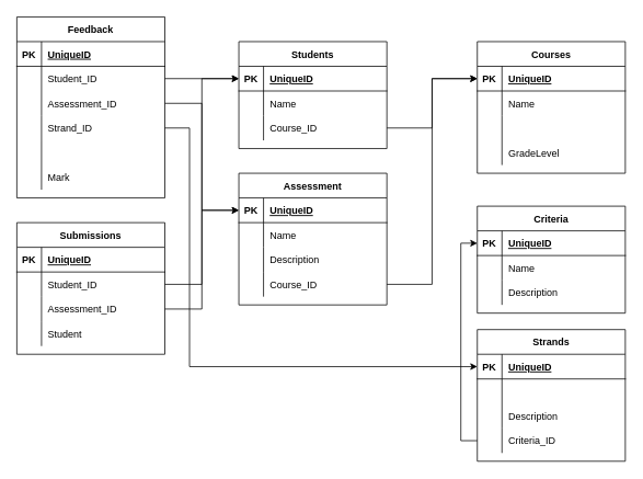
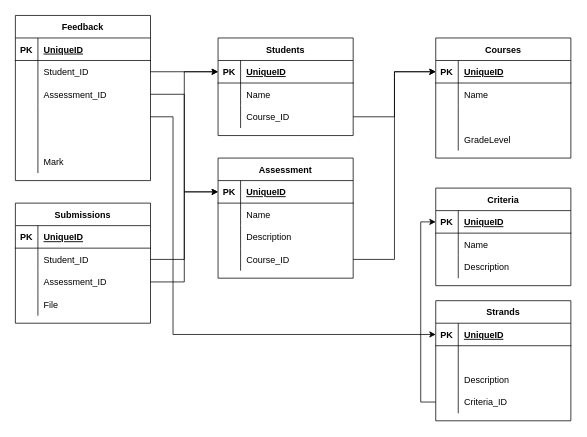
  <mxCell id="0" />
  <mxCell id="1" parent="0" />
  <mxCell id="2" value="Students" style="shape=table;startSize=30;container=1;collapsible=1;childLayout=tableLayout;fixedRows=1;rowLines=0;fontStyle=1;align=center;resizeLast=1;" vertex="1" parent="1"><mxGeometry x="290" y="50" width="180" height="130" as="geometry" /></mxCell>
  <mxCell id="3" value="" style="shape=partialRectangle;collapsible=0;dropTarget=0;pointerEvents=0;fillColor=none;top=0;left=0;bottom=1;right=0;points=[[0,0.5],[1,0.5]];portConstraint=eastwest;" vertex="1" parent="2"><mxGeometry y="30" width="180" height="30" as="geometry" /></mxCell>
  <mxCell id="4" value="PK" style="shape=partialRectangle;connectable=0;fillColor=none;top=0;left=0;bottom=0;right=0;fontStyle=1;overflow=hidden;" vertex="1" parent="3"><mxGeometry width="30" height="30" as="geometry" /></mxCell>
  <mxCell id="5" value="UniqueID" style="shape=partialRectangle;connectable=0;fillColor=none;top=0;left=0;bottom=0;right=0;align=left;spacingLeft=6;fontStyle=5;overflow=hidden;" vertex="1" parent="3"><mxGeometry x="30" width="150" height="30" as="geometry" /></mxCell>
  <mxCell id="6" value="" style="shape=partialRectangle;collapsible=0;dropTarget=0;pointerEvents=0;fillColor=none;top=0;left=0;bottom=0;right=0;points=[[0,0.5],[1,0.5]];portConstraint=eastwest;" vertex="1" parent="2"><mxGeometry y="60" width="180" height="30" as="geometry" /></mxCell>
  <mxCell id="7" value="" style="shape=partialRectangle;connectable=0;fillColor=none;top=0;left=0;bottom=0;right=0;editable=1;overflow=hidden;" vertex="1" parent="6"><mxGeometry width="30" height="30" as="geometry" /></mxCell>
  <mxCell id="8" value="Name" style="shape=partialRectangle;connectable=0;fillColor=none;top=0;left=0;bottom=0;right=0;align=left;spacingLeft=6;overflow=hidden;" vertex="1" parent="6"><mxGeometry x="30" width="150" height="30" as="geometry" /></mxCell>
  <mxCell id="9" value="" style="shape=partialRectangle;collapsible=0;dropTarget=0;pointerEvents=0;fillColor=none;top=0;left=0;bottom=0;right=0;points=[[0,0.5],[1,0.5]];portConstraint=eastwest;" vertex="1" parent="2"><mxGeometry y="90" width="180" height="30" as="geometry" /></mxCell>
  <mxCell id="10" value="" style="shape=partialRectangle;connectable=0;fillColor=none;top=0;left=0;bottom=0;right=0;editable=1;overflow=hidden;" vertex="1" parent="9"><mxGeometry width="30" height="30" as="geometry" /></mxCell>
  <mxCell id="11" value="Course_ID" style="shape=partialRectangle;connectable=0;fillColor=none;top=0;left=0;bottom=0;right=0;align=left;spacingLeft=6;overflow=hidden;" vertex="1" parent="9"><mxGeometry x="30" width="150" height="30" as="geometry" /></mxCell>
  <mxCell id="12" value="Assessment" style="shape=table;startSize=30;container=1;collapsible=1;childLayout=tableLayout;fixedRows=1;rowLines=0;fontStyle=1;align=center;resizeLast=1;" vertex="1" parent="1"><mxGeometry x="290" y="210" width="180" height="160" as="geometry" /></mxCell>
  <mxCell id="13" value="" style="shape=partialRectangle;collapsible=0;dropTarget=0;pointerEvents=0;fillColor=none;top=0;left=0;bottom=1;right=0;points=[[0,0.5],[1,0.5]];portConstraint=eastwest;" vertex="1" parent="12"><mxGeometry y="30" width="180" height="30" as="geometry" /></mxCell>
  <mxCell id="14" value="PK" style="shape=partialRectangle;connectable=0;fillColor=none;top=0;left=0;bottom=0;right=0;fontStyle=1;overflow=hidden;" vertex="1" parent="13"><mxGeometry width="30" height="30" as="geometry" /></mxCell>
  <mxCell id="15" value="UniqueID" style="shape=partialRectangle;connectable=0;fillColor=none;top=0;left=0;bottom=0;right=0;align=left;spacingLeft=6;fontStyle=5;overflow=hidden;" vertex="1" parent="13"><mxGeometry x="30" width="150" height="30" as="geometry" /></mxCell>
  <mxCell id="16" value="" style="shape=partialRectangle;collapsible=0;dropTarget=0;pointerEvents=0;fillColor=none;top=0;left=0;bottom=0;right=0;points=[[0,0.5],[1,0.5]];portConstraint=eastwest;" vertex="1" parent="12"><mxGeometry y="60" width="180" height="30" as="geometry" /></mxCell>
  <mxCell id="17" value="" style="shape=partialRectangle;connectable=0;fillColor=none;top=0;left=0;bottom=0;right=0;editable=1;overflow=hidden;" vertex="1" parent="16"><mxGeometry width="30" height="30" as="geometry" /></mxCell>
  <mxCell id="18" value="Name" style="shape=partialRectangle;connectable=0;fillColor=none;top=0;left=0;bottom=0;right=0;align=left;spacingLeft=6;overflow=hidden;" vertex="1" parent="16"><mxGeometry x="30" width="150" height="30" as="geometry" /></mxCell>
  <mxCell id="19" value="" style="shape=partialRectangle;collapsible=0;dropTarget=0;pointerEvents=0;fillColor=none;top=0;left=0;bottom=0;right=0;points=[[0,0.5],[1,0.5]];portConstraint=eastwest;" vertex="1" parent="12"><mxGeometry y="90" width="180" height="30" as="geometry" /></mxCell>
  <mxCell id="20" value="" style="shape=partialRectangle;connectable=0;fillColor=none;top=0;left=0;bottom=0;right=0;editable=1;overflow=hidden;" vertex="1" parent="19"><mxGeometry width="30" height="30" as="geometry" /></mxCell>
  <mxCell id="21" value="Description" style="shape=partialRectangle;connectable=0;fillColor=none;top=0;left=0;bottom=0;right=0;align=left;spacingLeft=6;overflow=hidden;" vertex="1" parent="19"><mxGeometry x="30" width="150" height="30" as="geometry" /></mxCell>
  <mxCell id="22" value="" style="shape=partialRectangle;collapsible=0;dropTarget=0;pointerEvents=0;fillColor=none;top=0;left=0;bottom=0;right=0;points=[[0,0.5],[1,0.5]];portConstraint=eastwest;" vertex="1" parent="12"><mxGeometry y="120" width="180" height="30" as="geometry" /></mxCell>
  <mxCell id="23" value="" style="shape=partialRectangle;connectable=0;fillColor=none;top=0;left=0;bottom=0;right=0;editable=1;overflow=hidden;" vertex="1" parent="22"><mxGeometry width="30" height="30" as="geometry" /></mxCell>
  <mxCell id="24" value="Course_ID" style="shape=partialRectangle;connectable=0;fillColor=none;top=0;left=0;bottom=0;right=0;align=left;spacingLeft=6;overflow=hidden;" vertex="1" parent="22"><mxGeometry x="30" width="150" height="30" as="geometry" /></mxCell>
  <mxCell id="25" value="Courses" style="shape=table;startSize=30;container=1;collapsible=1;childLayout=tableLayout;fixedRows=1;rowLines=0;fontStyle=1;align=center;resizeLast=1;" vertex="1" parent="1"><mxGeometry x="580" y="50" width="180" height="160" as="geometry" /></mxCell>
  <mxCell id="26" value="" style="shape=partialRectangle;collapsible=0;dropTarget=0;pointerEvents=0;fillColor=none;top=0;left=0;bottom=1;right=0;points=[[0,0.5],[1,0.5]];portConstraint=eastwest;" vertex="1" parent="25"><mxGeometry y="30" width="180" height="30" as="geometry" /></mxCell>
  <mxCell id="27" value="PK" style="shape=partialRectangle;connectable=0;fillColor=none;top=0;left=0;bottom=0;right=0;fontStyle=1;overflow=hidden;" vertex="1" parent="26"><mxGeometry width="30" height="30" as="geometry" /></mxCell>
  <mxCell id="28" value="UniqueID" style="shape=partialRectangle;connectable=0;fillColor=none;top=0;left=0;bottom=0;right=0;align=left;spacingLeft=6;fontStyle=5;overflow=hidden;" vertex="1" parent="26"><mxGeometry x="30" width="150" height="30" as="geometry" /></mxCell>
  <mxCell id="29" value="" style="shape=partialRectangle;collapsible=0;dropTarget=0;pointerEvents=0;fillColor=none;top=0;left=0;bottom=0;right=0;points=[[0,0.5],[1,0.5]];portConstraint=eastwest;" vertex="1" parent="25"><mxGeometry y="60" width="180" height="30" as="geometry" /></mxCell>
  <mxCell id="30" value="" style="shape=partialRectangle;connectable=0;fillColor=none;top=0;left=0;bottom=0;right=0;editable=1;overflow=hidden;" vertex="1" parent="29"><mxGeometry width="30" height="30" as="geometry" /></mxCell>
  <mxCell id="31" value="Name" style="shape=partialRectangle;connectable=0;fillColor=none;top=0;left=0;bottom=0;right=0;align=left;spacingLeft=6;overflow=hidden;" vertex="1" parent="29"><mxGeometry x="30" width="150" height="30" as="geometry" /></mxCell>
  <mxCell id="32" value="" style="shape=partialRectangle;collapsible=0;dropTarget=0;pointerEvents=0;fillColor=none;top=0;left=0;bottom=0;right=0;points=[[0,0.5],[1,0.5]];portConstraint=eastwest;" vertex="1" parent="25"><mxGeometry y="90" width="180" height="30" as="geometry" /></mxCell>
  <mxCell id="33" value="" style="shape=partialRectangle;connectable=0;fillColor=none;top=0;left=0;bottom=0;right=0;editable=1;overflow=hidden;" vertex="1" parent="32"><mxGeometry width="30" height="30" as="geometry" /></mxCell>
  <mxCell id="34" value="" style="shape=partialRectangle;collapsible=0;dropTarget=0;pointerEvents=0;fillColor=none;top=0;left=0;bottom=0;right=0;points=[[0,0.5],[1,0.5]];portConstraint=eastwest;" vertex="1" parent="25"><mxGeometry y="120" width="180" height="30" as="geometry" /></mxCell>
  <mxCell id="35" value="" style="shape=partialRectangle;connectable=0;fillColor=none;top=0;left=0;bottom=0;right=0;editable=1;overflow=hidden;" vertex="1" parent="34"><mxGeometry width="30" height="30" as="geometry" /></mxCell>
  <mxCell id="36" value="GradeLevel" style="shape=partialRectangle;connectable=0;fillColor=none;top=0;left=0;bottom=0;right=0;align=left;spacingLeft=6;overflow=hidden;" vertex="1" parent="34"><mxGeometry x="30" width="150" height="30" as="geometry" /></mxCell>
  <mxCell id="37" style="edgeStyle=orthogonalEdgeStyle;rounded=0;orthogonalLoop=1;jettySize=auto;html=1;" edge="1" parent="1" source="9" target="26"><mxGeometry relative="1" as="geometry" /></mxCell>
  <mxCell id="38" style="edgeStyle=orthogonalEdgeStyle;rounded=0;orthogonalLoop=1;jettySize=auto;html=1;" edge="1" parent="1" source="22" target="26"><mxGeometry relative="1" as="geometry" /></mxCell>
  <mxCell id="39" value="Feedback" style="shape=table;startSize=30;container=1;collapsible=1;childLayout=tableLayout;fixedRows=1;rowLines=0;fontStyle=1;align=center;resizeLast=1;" vertex="1" parent="1"><mxGeometry x="20" y="20" width="180" height="220" as="geometry" /></mxCell>
  <mxCell id="40" value="" style="shape=partialRectangle;collapsible=0;dropTarget=0;pointerEvents=0;fillColor=none;top=0;left=0;bottom=1;right=0;points=[[0,0.5],[1,0.5]];portConstraint=eastwest;" vertex="1" parent="39"><mxGeometry y="30" width="180" height="30" as="geometry" /></mxCell>
  <mxCell id="41" value="PK" style="shape=partialRectangle;connectable=0;fillColor=none;top=0;left=0;bottom=0;right=0;fontStyle=1;overflow=hidden;" vertex="1" parent="40"><mxGeometry width="30" height="30" as="geometry" /></mxCell>
  <mxCell id="42" value="UniqueID" style="shape=partialRectangle;connectable=0;fillColor=none;top=0;left=0;bottom=0;right=0;align=left;spacingLeft=6;fontStyle=5;overflow=hidden;" vertex="1" parent="40"><mxGeometry x="30" width="150" height="30" as="geometry" /></mxCell>
  <mxCell id="43" value="" style="shape=partialRectangle;collapsible=0;dropTarget=0;pointerEvents=0;fillColor=none;top=0;left=0;bottom=0;right=0;points=[[0,0.5],[1,0.5]];portConstraint=eastwest;" vertex="1" parent="39"><mxGeometry y="60" width="180" height="30" as="geometry" /></mxCell>
  <mxCell id="44" value="" style="shape=partialRectangle;connectable=0;fillColor=none;top=0;left=0;bottom=0;right=0;editable=1;overflow=hidden;" vertex="1" parent="43"><mxGeometry width="30" height="30" as="geometry" /></mxCell>
  <mxCell id="45" value="Student_ID" style="shape=partialRectangle;connectable=0;fillColor=none;top=0;left=0;bottom=0;right=0;align=left;spacingLeft=6;overflow=hidden;" vertex="1" parent="43"><mxGeometry x="30" width="150" height="30" as="geometry" /></mxCell>
  <mxCell id="46" value="" style="shape=partialRectangle;collapsible=0;dropTarget=0;pointerEvents=0;fillColor=none;top=0;left=0;bottom=0;right=0;points=[[0,0.5],[1,0.5]];portConstraint=eastwest;" vertex="1" parent="39"><mxGeometry y="90" width="180" height="30" as="geometry" /></mxCell>
  <mxCell id="47" value="" style="shape=partialRectangle;connectable=0;fillColor=none;top=0;left=0;bottom=0;right=0;editable=1;overflow=hidden;" vertex="1" parent="46"><mxGeometry width="30" height="30" as="geometry" /></mxCell>
  <mxCell id="48" value="Assessment_ID" style="shape=partialRectangle;connectable=0;fillColor=none;top=0;left=0;bottom=0;right=0;align=left;spacingLeft=6;overflow=hidden;" vertex="1" parent="46"><mxGeometry x="30" width="150" height="30" as="geometry" /></mxCell>
  <mxCell id="49" value="" style="shape=partialRectangle;collapsible=0;dropTarget=0;pointerEvents=0;fillColor=none;top=0;left=0;bottom=0;right=0;points=[[0,0.5],[1,0.5]];portConstraint=eastwest;" vertex="1" parent="39"><mxGeometry y="120" width="180" height="30" as="geometry" /></mxCell>
  <mxCell id="50" value="" style="shape=partialRectangle;connectable=0;fillColor=none;top=0;left=0;bottom=0;right=0;editable=1;overflow=hidden;" vertex="1" parent="49"><mxGeometry width="30" height="30" as="geometry" /></mxCell>
- <mxCell id="51" value="Strand_ID" style="shape=partialRectangle;connectable=0;fillColor=none;top=0;left=0;bottom=0;right=0;align=left;spacingLeft=6;overflow=hidden;" vertex="1" parent="49"><mxGeometry x="30" width="150" height="30" as="geometry" /></mxCell>
  <mxCell id="52" value="" style="shape=partialRectangle;collapsible=0;dropTarget=0;pointerEvents=0;fillColor=none;top=0;left=0;bottom=0;right=0;points=[[0,0.5],[1,0.5]];portConstraint=eastwest;" vertex="1" parent="39"><mxGeometry y="150" width="180" height="30" as="geometry" /></mxCell>
  <mxCell id="53" value="" style="shape=partialRectangle;connectable=0;fillColor=none;top=0;left=0;bottom=0;right=0;editable=1;overflow=hidden;" vertex="1" parent="52"><mxGeometry width="30" height="30" as="geometry" /></mxCell>
  <mxCell id="54" value="" style="shape=partialRectangle;collapsible=0;dropTarget=0;pointerEvents=0;fillColor=none;top=0;left=0;bottom=0;right=0;points=[[0,0.5],[1,0.5]];portConstraint=eastwest;" vertex="1" parent="39"><mxGeometry y="180" width="180" height="30" as="geometry" /></mxCell>
  <mxCell id="55" value="" style="shape=partialRectangle;connectable=0;fillColor=none;top=0;left=0;bottom=0;right=0;editable=1;overflow=hidden;" vertex="1" parent="54"><mxGeometry width="30" height="30" as="geometry" /></mxCell>
  <mxCell id="56" value="Mark" style="shape=partialRectangle;connectable=0;fillColor=none;top=0;left=0;bottom=0;right=0;align=left;spacingLeft=6;overflow=hidden;" vertex="1" parent="54"><mxGeometry x="30" width="150" height="30" as="geometry" /></mxCell>
  <mxCell id="57" style="edgeStyle=orthogonalEdgeStyle;rounded=0;orthogonalLoop=1;jettySize=auto;html=1;" edge="1" parent="1" source="43" target="3"><mxGeometry relative="1" as="geometry" /></mxCell>
  <mxCell id="58" style="edgeStyle=orthogonalEdgeStyle;rounded=0;orthogonalLoop=1;jettySize=auto;html=1;" edge="1" parent="1" source="46" target="13"><mxGeometry relative="1" as="geometry" /></mxCell>
  <mxCell id="59" value="Criteria" style="shape=table;startSize=30;container=1;collapsible=1;childLayout=tableLayout;fixedRows=1;rowLines=0;fontStyle=1;align=center;resizeLast=1;" vertex="1" parent="1"><mxGeometry x="580" y="250" width="180" height="130" as="geometry" /></mxCell>
  <mxCell id="60" value="" style="shape=partialRectangle;collapsible=0;dropTarget=0;pointerEvents=0;fillColor=none;top=0;left=0;bottom=1;right=0;points=[[0,0.5],[1,0.5]];portConstraint=eastwest;" vertex="1" parent="59"><mxGeometry y="30" width="180" height="30" as="geometry" /></mxCell>
  <mxCell id="61" value="PK" style="shape=partialRectangle;connectable=0;fillColor=none;top=0;left=0;bottom=0;right=0;fontStyle=1;overflow=hidden;" vertex="1" parent="60"><mxGeometry width="30" height="30" as="geometry" /></mxCell>
  <mxCell id="62" value="UniqueID" style="shape=partialRectangle;connectable=0;fillColor=none;top=0;left=0;bottom=0;right=0;align=left;spacingLeft=6;fontStyle=5;overflow=hidden;" vertex="1" parent="60"><mxGeometry x="30" width="150" height="30" as="geometry" /></mxCell>
  <mxCell id="63" value="" style="shape=partialRectangle;collapsible=0;dropTarget=0;pointerEvents=0;fillColor=none;top=0;left=0;bottom=0;right=0;points=[[0,0.5],[1,0.5]];portConstraint=eastwest;" vertex="1" parent="59"><mxGeometry y="60" width="180" height="30" as="geometry" /></mxCell>
  <mxCell id="64" value="" style="shape=partialRectangle;connectable=0;fillColor=none;top=0;left=0;bottom=0;right=0;editable=1;overflow=hidden;" vertex="1" parent="63"><mxGeometry width="30" height="30" as="geometry" /></mxCell>
  <mxCell id="65" value="Name" style="shape=partialRectangle;connectable=0;fillColor=none;top=0;left=0;bottom=0;right=0;align=left;spacingLeft=6;overflow=hidden;" vertex="1" parent="63"><mxGeometry x="30" width="150" height="30" as="geometry" /></mxCell>
  <mxCell id="66" value="" style="shape=partialRectangle;collapsible=0;dropTarget=0;pointerEvents=0;fillColor=none;top=0;left=0;bottom=0;right=0;points=[[0,0.5],[1,0.5]];portConstraint=eastwest;" vertex="1" parent="59"><mxGeometry y="90" width="180" height="30" as="geometry" /></mxCell>
  <mxCell id="67" value="" style="shape=partialRectangle;connectable=0;fillColor=none;top=0;left=0;bottom=0;right=0;editable=1;overflow=hidden;" vertex="1" parent="66"><mxGeometry width="30" height="30" as="geometry" /></mxCell>
  <mxCell id="68" value="Description" style="shape=partialRectangle;connectable=0;fillColor=none;top=0;left=0;bottom=0;right=0;align=left;spacingLeft=6;overflow=hidden;" vertex="1" parent="66"><mxGeometry x="30" width="150" height="30" as="geometry" /></mxCell>
  <mxCell id="69" value="Strands" style="shape=table;startSize=30;container=1;collapsible=1;childLayout=tableLayout;fixedRows=1;rowLines=0;fontStyle=1;align=center;resizeLast=1;" vertex="1" parent="1"><mxGeometry x="580" y="400" width="180" height="160" as="geometry" /></mxCell>
  <mxCell id="70" value="" style="shape=partialRectangle;collapsible=0;dropTarget=0;pointerEvents=0;fillColor=none;top=0;left=0;bottom=1;right=0;points=[[0,0.5],[1,0.5]];portConstraint=eastwest;" vertex="1" parent="69"><mxGeometry y="30" width="180" height="30" as="geometry" /></mxCell>
  <mxCell id="71" value="PK" style="shape=partialRectangle;connectable=0;fillColor=none;top=0;left=0;bottom=0;right=0;fontStyle=1;overflow=hidden;" vertex="1" parent="70"><mxGeometry width="30" height="30" as="geometry" /></mxCell>
  <mxCell id="72" value="UniqueID" style="shape=partialRectangle;connectable=0;fillColor=none;top=0;left=0;bottom=0;right=0;align=left;spacingLeft=6;fontStyle=5;overflow=hidden;" vertex="1" parent="70"><mxGeometry x="30" width="150" height="30" as="geometry" /></mxCell>
  <mxCell id="73" value="" style="shape=partialRectangle;collapsible=0;dropTarget=0;pointerEvents=0;fillColor=none;top=0;left=0;bottom=0;right=0;points=[[0,0.5],[1,0.5]];portConstraint=eastwest;" vertex="1" parent="69"><mxGeometry y="60" width="180" height="30" as="geometry" /></mxCell>
  <mxCell id="74" value="" style="shape=partialRectangle;connectable=0;fillColor=none;top=0;left=0;bottom=0;right=0;editable=1;overflow=hidden;" vertex="1" parent="73"><mxGeometry width="30" height="30" as="geometry" /></mxCell>
  <mxCell id="75" value="" style="shape=partialRectangle;collapsible=0;dropTarget=0;pointerEvents=0;fillColor=none;top=0;left=0;bottom=0;right=0;points=[[0,0.5],[1,0.5]];portConstraint=eastwest;" vertex="1" parent="69"><mxGeometry y="90" width="180" height="30" as="geometry" /></mxCell>
  <mxCell id="76" value="" style="shape=partialRectangle;connectable=0;fillColor=none;top=0;left=0;bottom=0;right=0;editable=1;overflow=hidden;" vertex="1" parent="75"><mxGeometry width="30" height="30" as="geometry" /></mxCell>
  <mxCell id="77" value="Description" style="shape=partialRectangle;connectable=0;fillColor=none;top=0;left=0;bottom=0;right=0;align=left;spacingLeft=6;overflow=hidden;" vertex="1" parent="75"><mxGeometry x="30" width="150" height="30" as="geometry" /></mxCell>
  <mxCell id="78" value="" style="shape=partialRectangle;collapsible=0;dropTarget=0;pointerEvents=0;fillColor=none;top=0;left=0;bottom=0;right=0;points=[[0,0.5],[1,0.5]];portConstraint=eastwest;" vertex="1" parent="69"><mxGeometry y="120" width="180" height="30" as="geometry" /></mxCell>
  <mxCell id="79" value="" style="shape=partialRectangle;connectable=0;fillColor=none;top=0;left=0;bottom=0;right=0;editable=1;overflow=hidden;" vertex="1" parent="78"><mxGeometry width="30" height="30" as="geometry" /></mxCell>
  <mxCell id="80" value="Criteria_ID" style="shape=partialRectangle;connectable=0;fillColor=none;top=0;left=0;bottom=0;right=0;align=left;spacingLeft=6;overflow=hidden;" vertex="1" parent="78"><mxGeometry x="30" width="150" height="30" as="geometry" /></mxCell>
  <mxCell id="81" style="edgeStyle=orthogonalEdgeStyle;rounded=0;orthogonalLoop=1;jettySize=auto;html=1;" edge="1" parent="1" source="78" target="60"><mxGeometry relative="1" as="geometry"><Array as="points"><mxPoint x="560" y="535" /><mxPoint x="560" y="295" /></Array></mxGeometry></mxCell>
  <mxCell id="82" style="edgeStyle=orthogonalEdgeStyle;rounded=0;orthogonalLoop=1;jettySize=auto;html=1;" edge="1" parent="1" source="49" target="70"><mxGeometry relative="1" as="geometry"><Array as="points"><mxPoint x="230" y="155" /><mxPoint x="230" y="445" /></Array></mxGeometry></mxCell>
  <mxCell id="83" value="Submissions" style="shape=table;startSize=30;container=1;collapsible=1;childLayout=tableLayout;fixedRows=1;rowLines=0;fontStyle=1;align=center;resizeLast=1;" vertex="1" parent="1"><mxGeometry x="20" y="270" width="180" height="160" as="geometry" /></mxCell>
  <mxCell id="84" value="" style="shape=partialRectangle;collapsible=0;dropTarget=0;pointerEvents=0;fillColor=none;top=0;left=0;bottom=1;right=0;points=[[0,0.5],[1,0.5]];portConstraint=eastwest;" vertex="1" parent="83"><mxGeometry y="30" width="180" height="30" as="geometry" /></mxCell>
  <mxCell id="85" value="PK" style="shape=partialRectangle;connectable=0;fillColor=none;top=0;left=0;bottom=0;right=0;fontStyle=1;overflow=hidden;" vertex="1" parent="84"><mxGeometry width="30" height="30" as="geometry" /></mxCell>
  <mxCell id="86" value="UniqueID" style="shape=partialRectangle;connectable=0;fillColor=none;top=0;left=0;bottom=0;right=0;align=left;spacingLeft=6;fontStyle=5;overflow=hidden;" vertex="1" parent="84"><mxGeometry x="30" width="150" height="30" as="geometry" /></mxCell>
  <mxCell id="87" value="" style="shape=partialRectangle;collapsible=0;dropTarget=0;pointerEvents=0;fillColor=none;top=0;left=0;bottom=0;right=0;points=[[0,0.5],[1,0.5]];portConstraint=eastwest;" vertex="1" parent="83"><mxGeometry y="60" width="180" height="30" as="geometry" /></mxCell>
  <mxCell id="88" value="" style="shape=partialRectangle;connectable=0;fillColor=none;top=0;left=0;bottom=0;right=0;editable=1;overflow=hidden;" vertex="1" parent="87"><mxGeometry width="30" height="30" as="geometry" /></mxCell>
  <mxCell id="89" value="Student_ID" style="shape=partialRectangle;connectable=0;fillColor=none;top=0;left=0;bottom=0;right=0;align=left;spacingLeft=6;overflow=hidden;" vertex="1" parent="87"><mxGeometry x="30" width="150" height="30" as="geometry" /></mxCell>
  <mxCell id="90" value="" style="shape=partialRectangle;collapsible=0;dropTarget=0;pointerEvents=0;fillColor=none;top=0;left=0;bottom=0;right=0;points=[[0,0.5],[1,0.5]];portConstraint=eastwest;" vertex="1" parent="83"><mxGeometry y="90" width="180" height="30" as="geometry" /></mxCell>
  <mxCell id="91" value="" style="shape=partialRectangle;connectable=0;fillColor=none;top=0;left=0;bottom=0;right=0;editable=1;overflow=hidden;" vertex="1" parent="90"><mxGeometry width="30" height="30" as="geometry" /></mxCell>
  <mxCell id="92" value="Assessment_ID" style="shape=partialRectangle;connectable=0;fillColor=none;top=0;left=0;bottom=0;right=0;align=left;spacingLeft=6;overflow=hidden;" vertex="1" parent="90"><mxGeometry x="30" width="150" height="30" as="geometry" /></mxCell>
  <mxCell id="93" value="" style="shape=partialRectangle;collapsible=0;dropTarget=0;pointerEvents=0;fillColor=none;top=0;left=0;bottom=0;right=0;points=[[0,0.5],[1,0.5]];portConstraint=eastwest;" vertex="1" parent="83"><mxGeometry y="120" width="180" height="30" as="geometry" /></mxCell>
  <mxCell id="94" value="" style="shape=partialRectangle;connectable=0;fillColor=none;top=0;left=0;bottom=0;right=0;editable=1;overflow=hidden;" vertex="1" parent="93"><mxGeometry width="30" height="30" as="geometry" /></mxCell>
- <mxCell id="95" value="Student" style="shape=partialRectangle;connectable=0;fillColor=none;top=0;left=0;bottom=0;right=0;align=left;spacingLeft=6;overflow=hidden;" vertex="1" parent="93"><mxGeometry x="30" width="150" height="30" as="geometry" /></mxCell>
+ <mxCell id="95" value="File" style="shape=partialRectangle;connectable=0;fillColor=none;top=0;left=0;bottom=0;right=0;align=left;spacingLeft=6;overflow=hidden;" vertex="1" parent="93"><mxGeometry x="30" width="150" height="30" as="geometry" /></mxCell>
  <mxCell id="96" style="edgeStyle=orthogonalEdgeStyle;rounded=0;orthogonalLoop=1;jettySize=auto;html=1;" edge="1" parent="1" source="87" target="3"><mxGeometry relative="1" as="geometry" /></mxCell>
  <mxCell id="97" style="edgeStyle=orthogonalEdgeStyle;rounded=0;orthogonalLoop=1;jettySize=auto;html=1;exitX=1;exitY=0.5;exitDx=0;exitDy=0;" edge="1" parent="1" source="90" target="13"><mxGeometry relative="1" as="geometry" /></mxCell>
